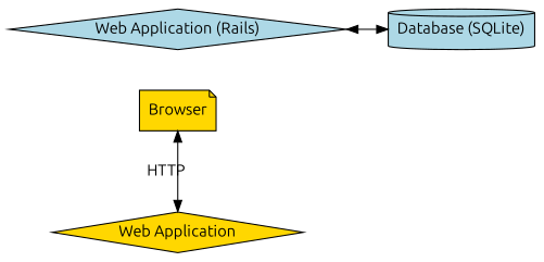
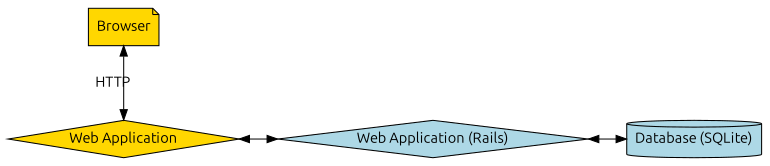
  digraph {
    fontname=Ubuntu
    nodesep=0.5
    rankdir=LR
    node [fillcolor=gold fontname=Ubuntu shape=diamond style=filled]
    edge [dir=both fontname=Ubuntu]
    n1 [label=Browser shape=note]
    n2 [label="Web Application"]
    n3 [fillcolor=lightblue label="Web Application (Rails)"]
    n4 [fillcolor=lightblue label="Database (SQLite)" shape=cylinder]
    subgraph sub_1 {
      rank=same
      n1
      n2
    }
    n1 -> n2 [label=HTTP]
+   n2 -> n3
    n3 -> n4
  }
